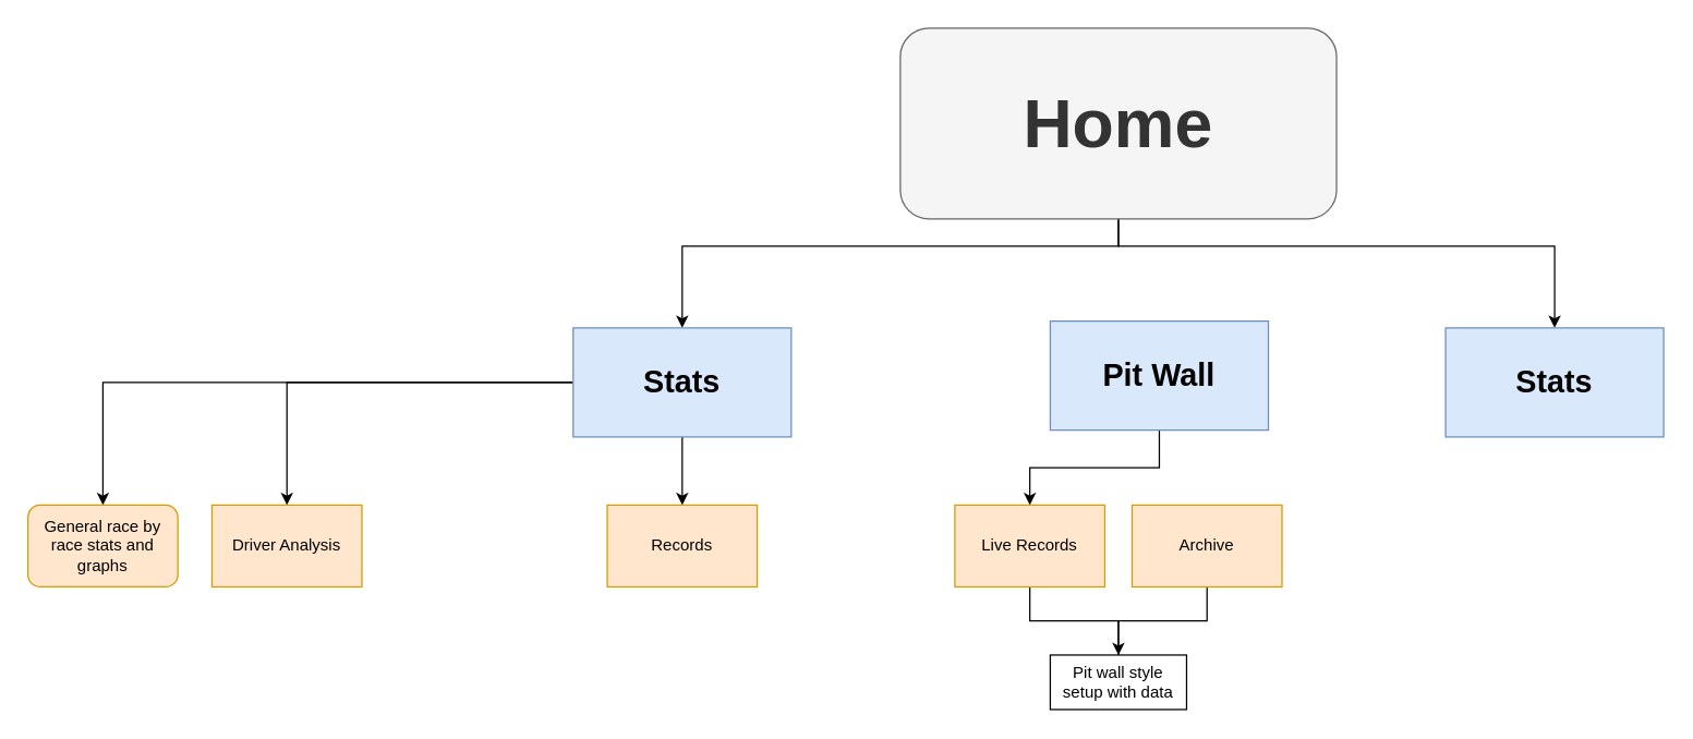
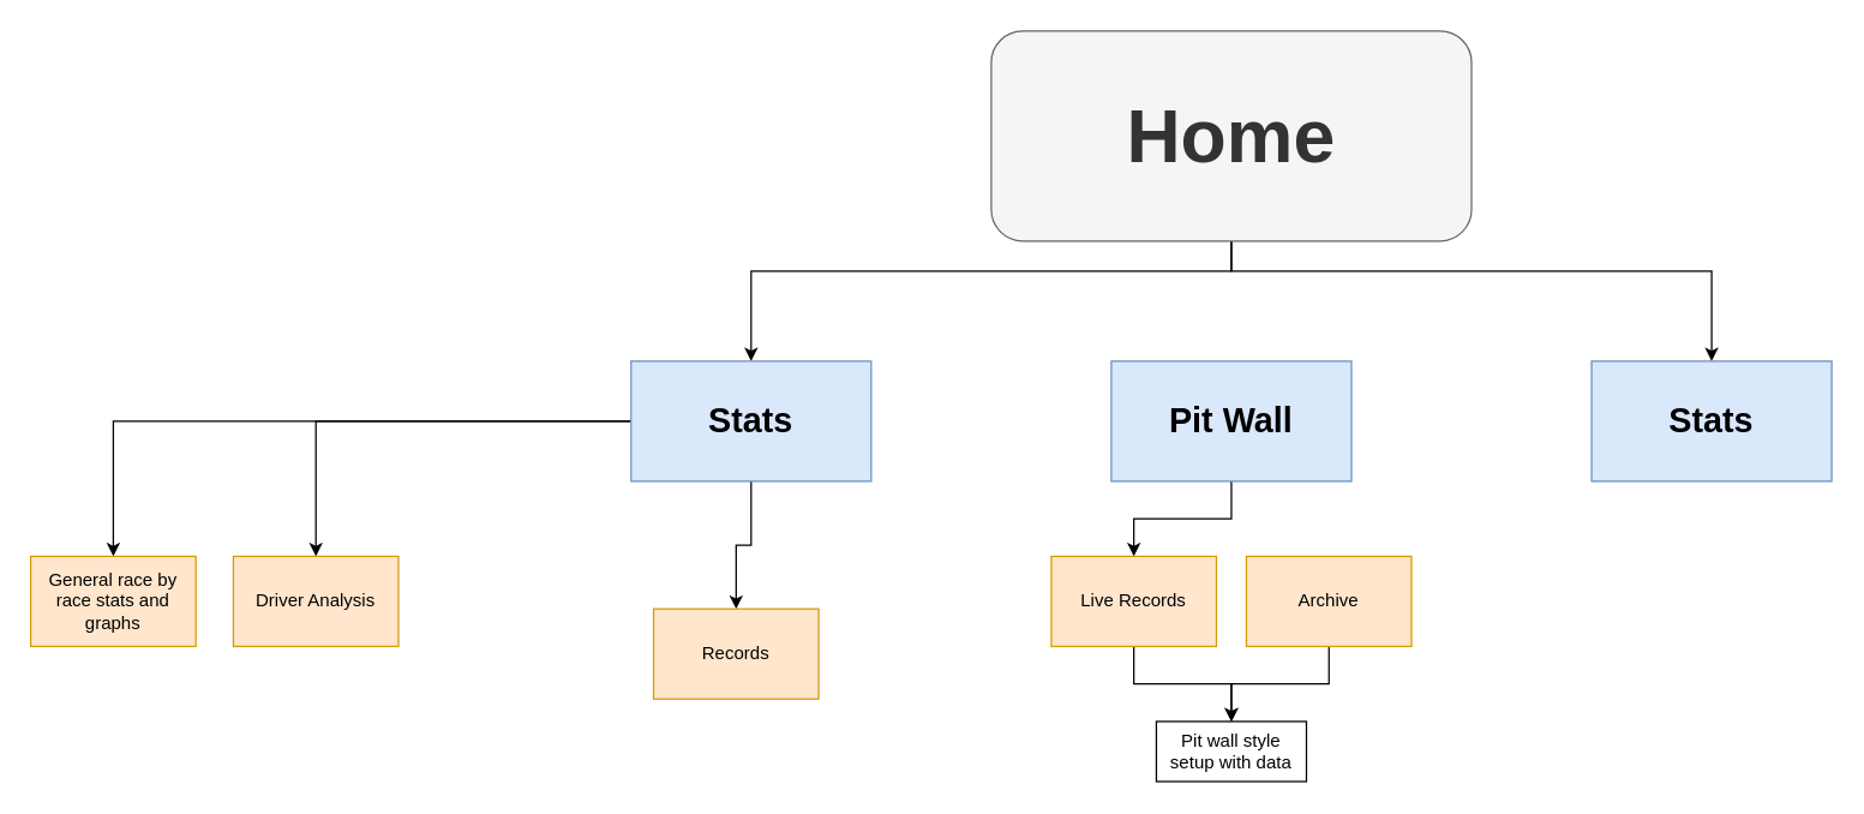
  <mxCell id="0" />
  <mxCell id="1" parent="0" />
  <mxCell id="2" value="" style="edgeStyle=orthogonalEdgeStyle;rounded=0;orthogonalLoop=1;jettySize=auto;html=1;" edge="1" parent="1" source="4" target="8"><mxGeometry relative="1" as="geometry"><Array as="points"><mxPoint x="820" y="180" /><mxPoint x="500" y="180" /></Array></mxGeometry></mxCell>
  <mxCell id="3" style="edgeStyle=orthogonalEdgeStyle;rounded=0;orthogonalLoop=1;jettySize=auto;html=1;entryX=0.5;entryY=0;entryDx=0;entryDy=0;" edge="1" parent="1" source="4" target="11"><mxGeometry relative="1" as="geometry"><Array as="points"><mxPoint x="820" y="180" /><mxPoint x="1140" y="180" /></Array></mxGeometry></mxCell>
  <mxCell id="4" value="&lt;font style=&quot;font-size: 50px;&quot;&gt;&lt;b&gt;Home&lt;/b&gt;&lt;/font&gt;" style="whiteSpace=wrap;html=1;fillColor=#f5f5f5;fontColor=#333333;strokeColor=#666666;fontSize=13;rounded=1;" vertex="1" parent="1"><mxGeometry x="660" y="20" width="320" height="140" as="geometry" /></mxCell>
  <mxCell id="5" style="edgeStyle=orthogonalEdgeStyle;rounded=0;orthogonalLoop=1;jettySize=auto;html=1;entryX=0.5;entryY=0;entryDx=0;entryDy=0;" edge="1" parent="1" source="8" target="17"><mxGeometry relative="1" as="geometry" /></mxCell>
  <mxCell id="6" style="edgeStyle=orthogonalEdgeStyle;rounded=0;orthogonalLoop=1;jettySize=auto;html=1;entryX=0.5;entryY=0;entryDx=0;entryDy=0;" edge="1" parent="1" source="8" target="18"><mxGeometry relative="1" as="geometry" /></mxCell>
  <mxCell id="7" style="edgeStyle=orthogonalEdgeStyle;rounded=0;orthogonalLoop=1;jettySize=auto;html=1;entryX=0.5;entryY=0;entryDx=0;entryDy=0;" edge="1" parent="1" source="8" target="19"><mxGeometry relative="1" as="geometry" /></mxCell>
  <mxCell id="8" value="Stats" style="whiteSpace=wrap;html=1;fillColor=#dae8fc;strokeColor=#6c8ebf;rounded=0;fontStyle=1;fontSize=23;" vertex="1" parent="1"><mxGeometry x="420" y="240" width="160" height="80" as="geometry" /></mxCell>
  <mxCell id="9" value="" style="edgeStyle=orthogonalEdgeStyle;rounded=0;orthogonalLoop=1;jettySize=auto;html=1;" edge="1" parent="1" source="10" target="13"><mxGeometry relative="1" as="geometry" /></mxCell>
- <mxCell id="10" value="Pit Wall" style="whiteSpace=wrap;html=1;fillColor=#dae8fc;strokeColor=#6c8ebf;rounded=0;fontStyle=1;fontSize=23;" vertex="1" parent="1"><mxGeometry x="770" y="235" width="160" height="80" as="geometry" /></mxCell>
+ <mxCell id="10" value="Pit Wall" style="whiteSpace=wrap;html=1;fillColor=#dae8fc;strokeColor=#6c8ebf;rounded=0;fontStyle=1;fontSize=23;" vertex="1" parent="1"><mxGeometry x="740" y="240" width="160" height="80" as="geometry" /></mxCell>
  <mxCell id="11" value="Stats" style="whiteSpace=wrap;html=1;fillColor=#dae8fc;strokeColor=#6c8ebf;rounded=0;fontStyle=1;fontSize=23;" vertex="1" parent="1"><mxGeometry x="1060" y="240" width="160" height="80" as="geometry" /></mxCell>
- <mxCell id="12" style="edgeStyle=orthogonalEdgeStyle;rounded=0;orthogonalLoop=1;jettySize=auto;html=1;entryX=0.5;entryY=0;entryDx=0;entryDy=0;endArrow=none;" edge="1" parent="1" source="13" target="16"><mxGeometry relative="1" as="geometry" /></mxCell>
+ <mxCell id="12" style="edgeStyle=orthogonalEdgeStyle;rounded=0;orthogonalLoop=1;jettySize=auto;html=1;entryX=0.5;entryY=0;entryDx=0;entryDy=0;" edge="1" parent="1" source="13" target="16"><mxGeometry relative="1" as="geometry" /></mxCell>
  <mxCell id="13" value="Live Records" style="whiteSpace=wrap;html=1;fillColor=#ffe6cc;strokeColor=#d79b00;rounded=0;" vertex="1" parent="1"><mxGeometry x="700" y="370" width="110" height="60" as="geometry" /></mxCell>
  <mxCell id="14" value="" style="edgeStyle=orthogonalEdgeStyle;rounded=0;orthogonalLoop=1;jettySize=auto;html=1;" edge="1" parent="1" source="15" target="16"><mxGeometry relative="1" as="geometry" /></mxCell>
  <mxCell id="15" value="Archive" style="whiteSpace=wrap;html=1;fillColor=#ffe6cc;strokeColor=#d79b00;rounded=0;" vertex="1" parent="1"><mxGeometry x="830" y="370" width="110" height="60" as="geometry" /></mxCell>
  <mxCell id="16" value="Pit wall style setup with data" style="whiteSpace=wrap;html=1;rounded=0;" vertex="1" parent="1"><mxGeometry x="770" y="480" width="100" height="40" as="geometry" /></mxCell>
- <mxCell id="17" value="Records" style="whiteSpace=wrap;html=1;fillColor=#ffe6cc;strokeColor=#d79b00;rounded=0;" vertex="1" parent="1"><mxGeometry x="445" y="370" width="110" height="60" as="geometry" /></mxCell>
+ <mxCell id="17" value="Records" style="whiteSpace=wrap;html=1;fillColor=#ffe6cc;strokeColor=#d79b00;rounded=0;" vertex="1" parent="1"><mxGeometry x="435" y="405" width="110" height="60" as="geometry" /></mxCell>
  <mxCell id="18" value="Driver Analysis" style="whiteSpace=wrap;html=1;fillColor=#ffe6cc;strokeColor=#d79b00;rounded=0;" vertex="1" parent="1"><mxGeometry x="155" y="370" width="110" height="60" as="geometry" /></mxCell>
- <mxCell id="19" value="General race by race stats and graphs" style="whiteSpace=wrap;html=1;fillColor=#ffe6cc;strokeColor=#d79b00;rounded=1;" vertex="1" parent="1"><mxGeometry x="20" y="370" width="110" height="60" as="geometry" /></mxCell>
+ <mxCell id="19" value="General race by race stats and graphs" style="whiteSpace=wrap;html=1;fillColor=#ffe6cc;strokeColor=#d79b00;rounded=0;" vertex="1" parent="1"><mxGeometry x="20" y="370" width="110" height="60" as="geometry" /></mxCell>
